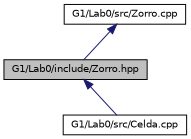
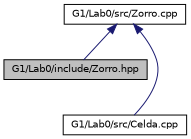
  digraph {
    node [color=black fillcolor=white fontname=Helvetica fontsize=10 shape=record style=filled]
    edge [color=midnightblue dir=back fontname=Helvetica fontsize=10 labelfontname=Helvetica labelfontsize=10 style=solid]
    n1 [fillcolor=grey75 fontcolor=black height=0.2 label="G1/Lab0/include/Zorro.hpp" width=0.4]
    n2 [height=0.2 label="G1/Lab0/src/Celda.cpp" width=0.4]
    n3 [height=0.2 label="G1/Lab0/src/Zorro.cpp" width=0.4]
-   n1 -> n2
+   n3 -> n2
    n3 -> n1
  }
